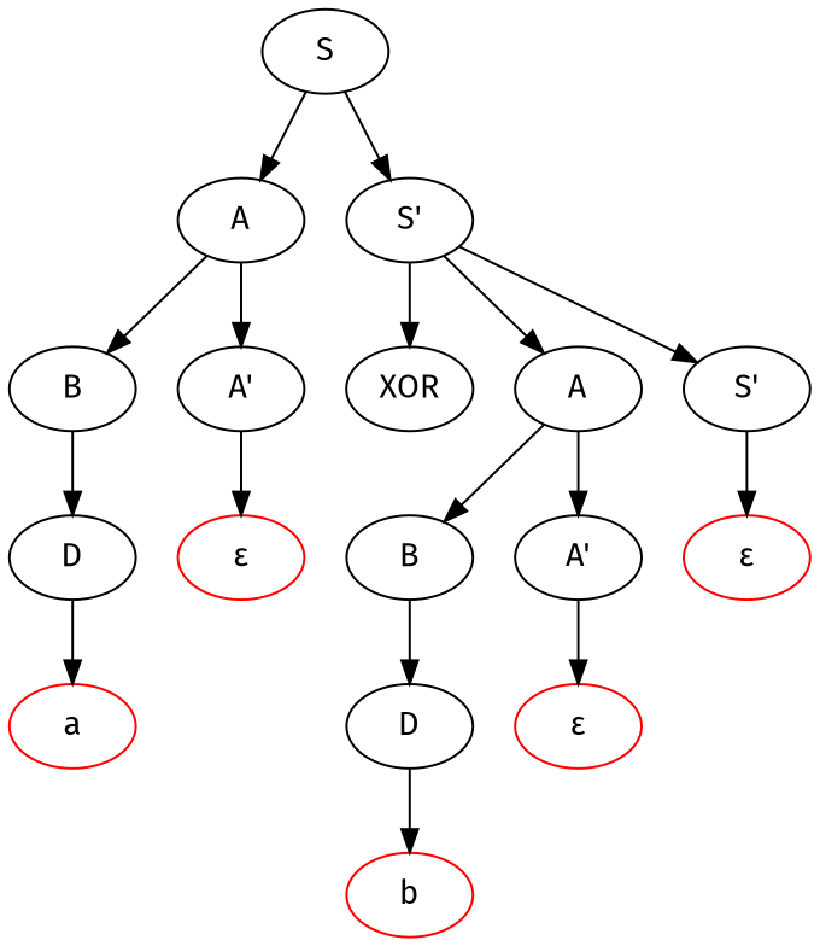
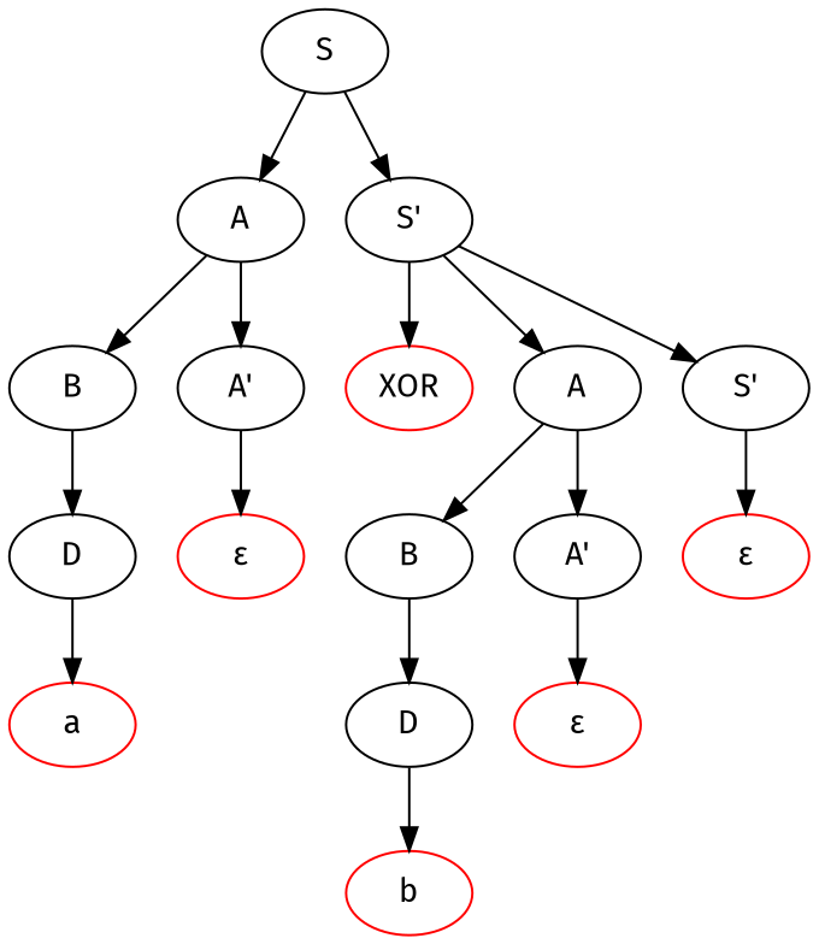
  digraph {
    fontname="Fira Sans"
    node [fontname="Fira Sans"]
    edge [fontname="Fira Sans"]
    n1 [label=S]
    n2 [label=A]
    n3 [label="S'"]
    n4 [label=B]
    n5 [label="A'"]
    n6 [label=D]
    n7 [color=red label=a]
    n8 [color=red label="ε"]
-   n9 [color=black label=XOR]
+   n9 [color=red label=XOR]
    n10 [label=A]
    n11 [label="S'"]
    n12 [label=B]
    n13 [label="A'"]
    n14 [label=D]
    n15 [color=red label=b]
    n16 [color=red label="ε"]
    n17 [color=red label="ε"]
    n1 -> n2
    n1 -> n3
    n2 -> n4
    n2 -> n5
    n3 -> n9
    n3 -> n10
    n3 -> n11
    n4 -> n6
    n5 -> n8
    n6 -> n7
    n10 -> n12
    n10 -> n13
    n11 -> n17
    n12 -> n14
    n13 -> n16
    n14 -> n15
  }
